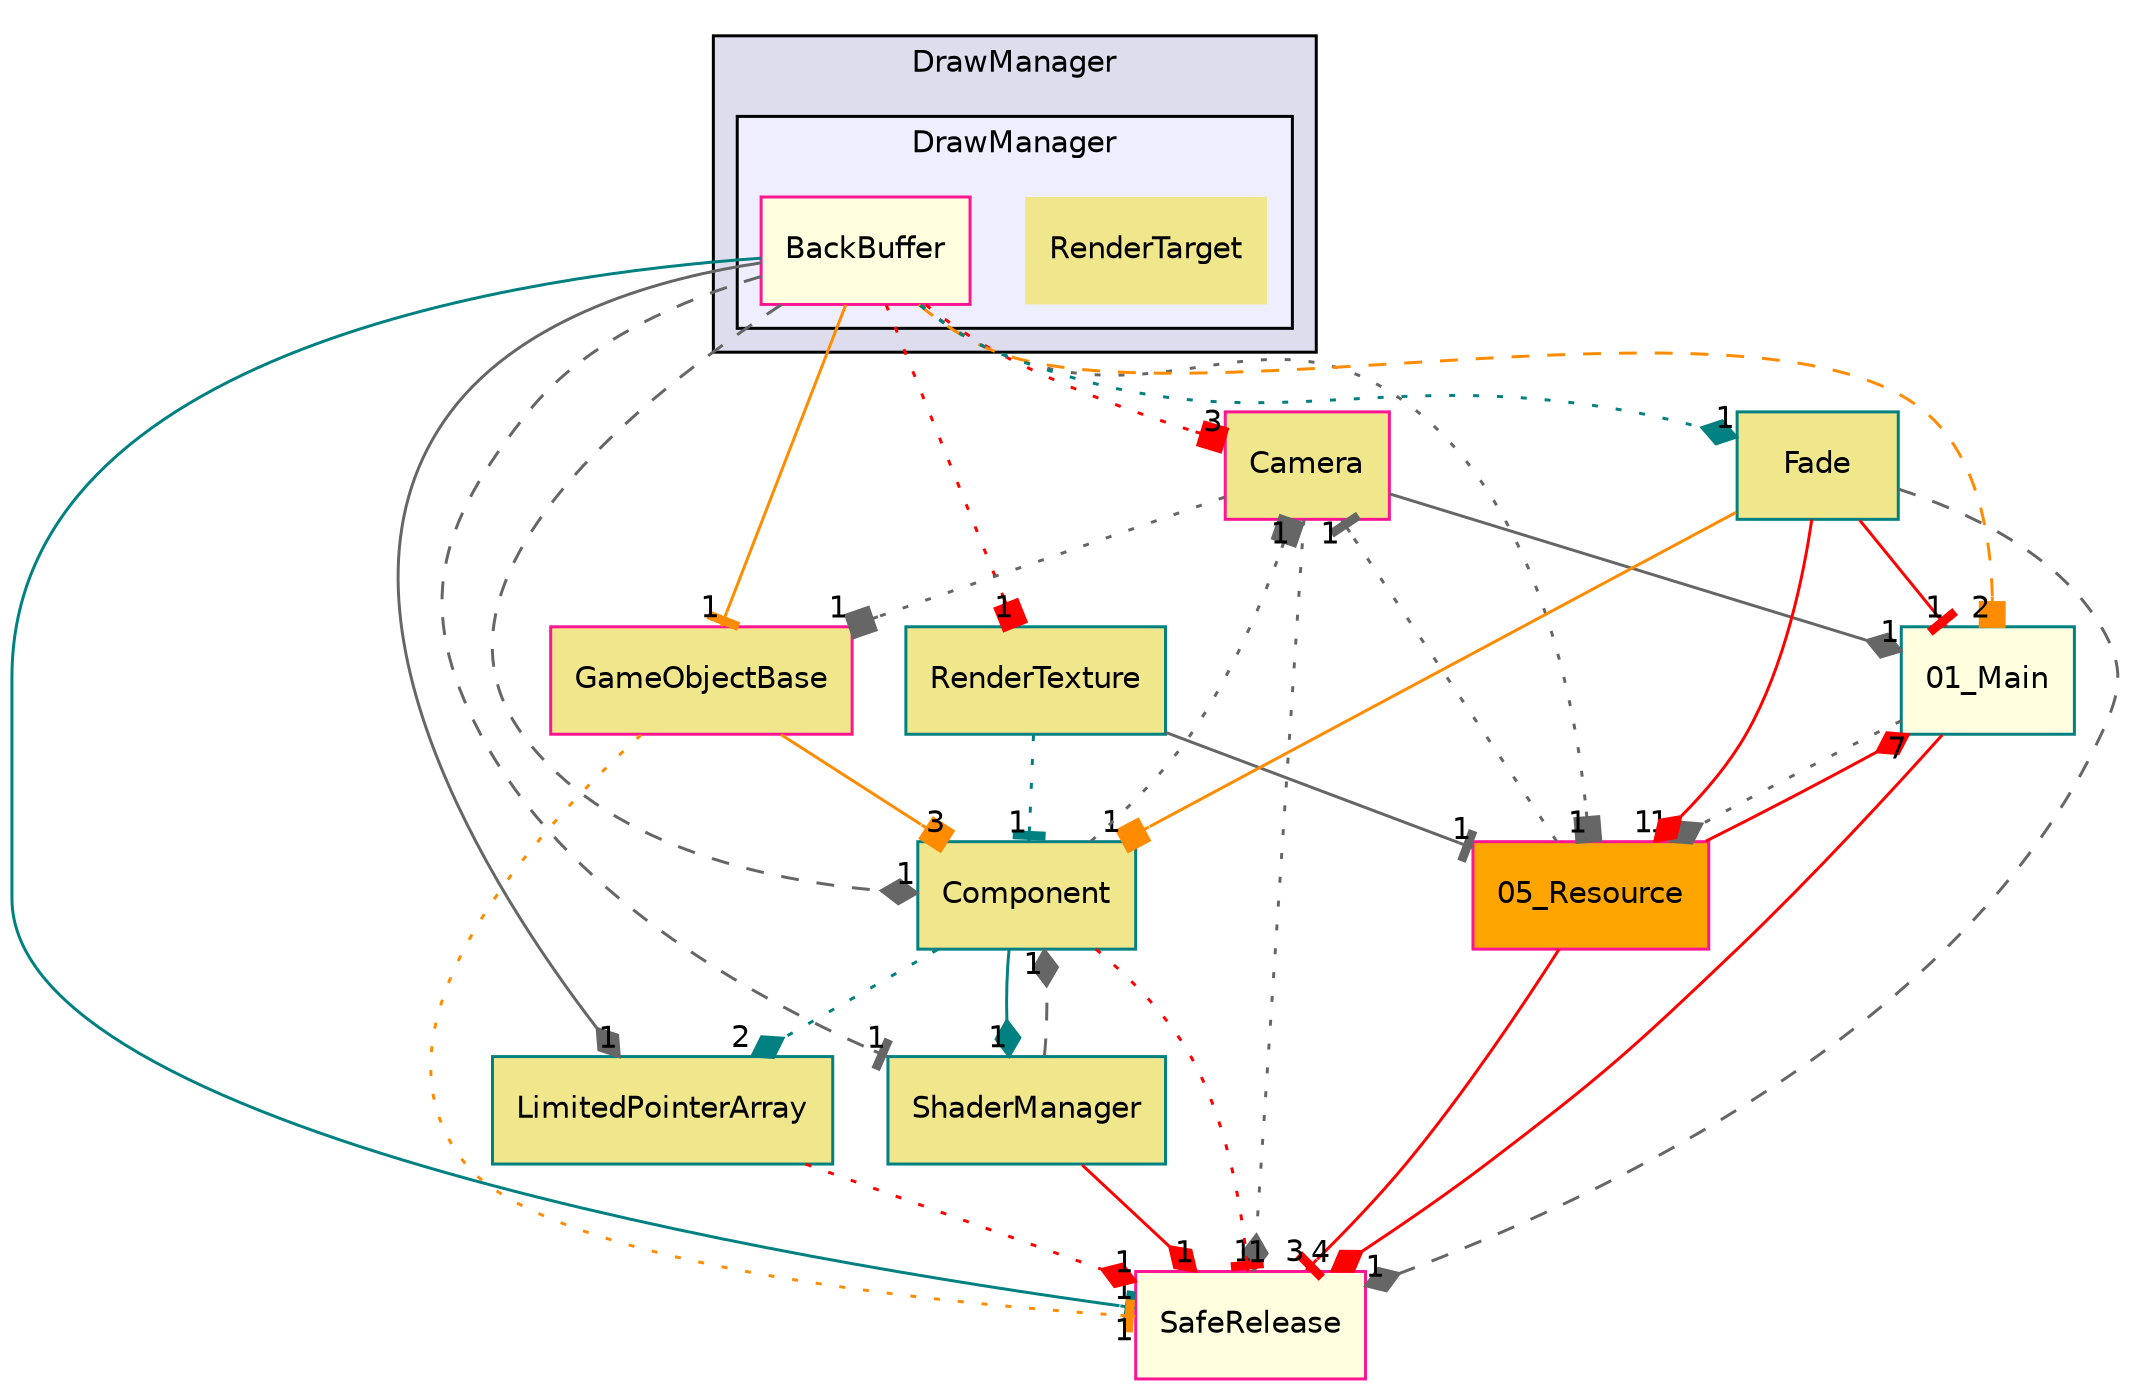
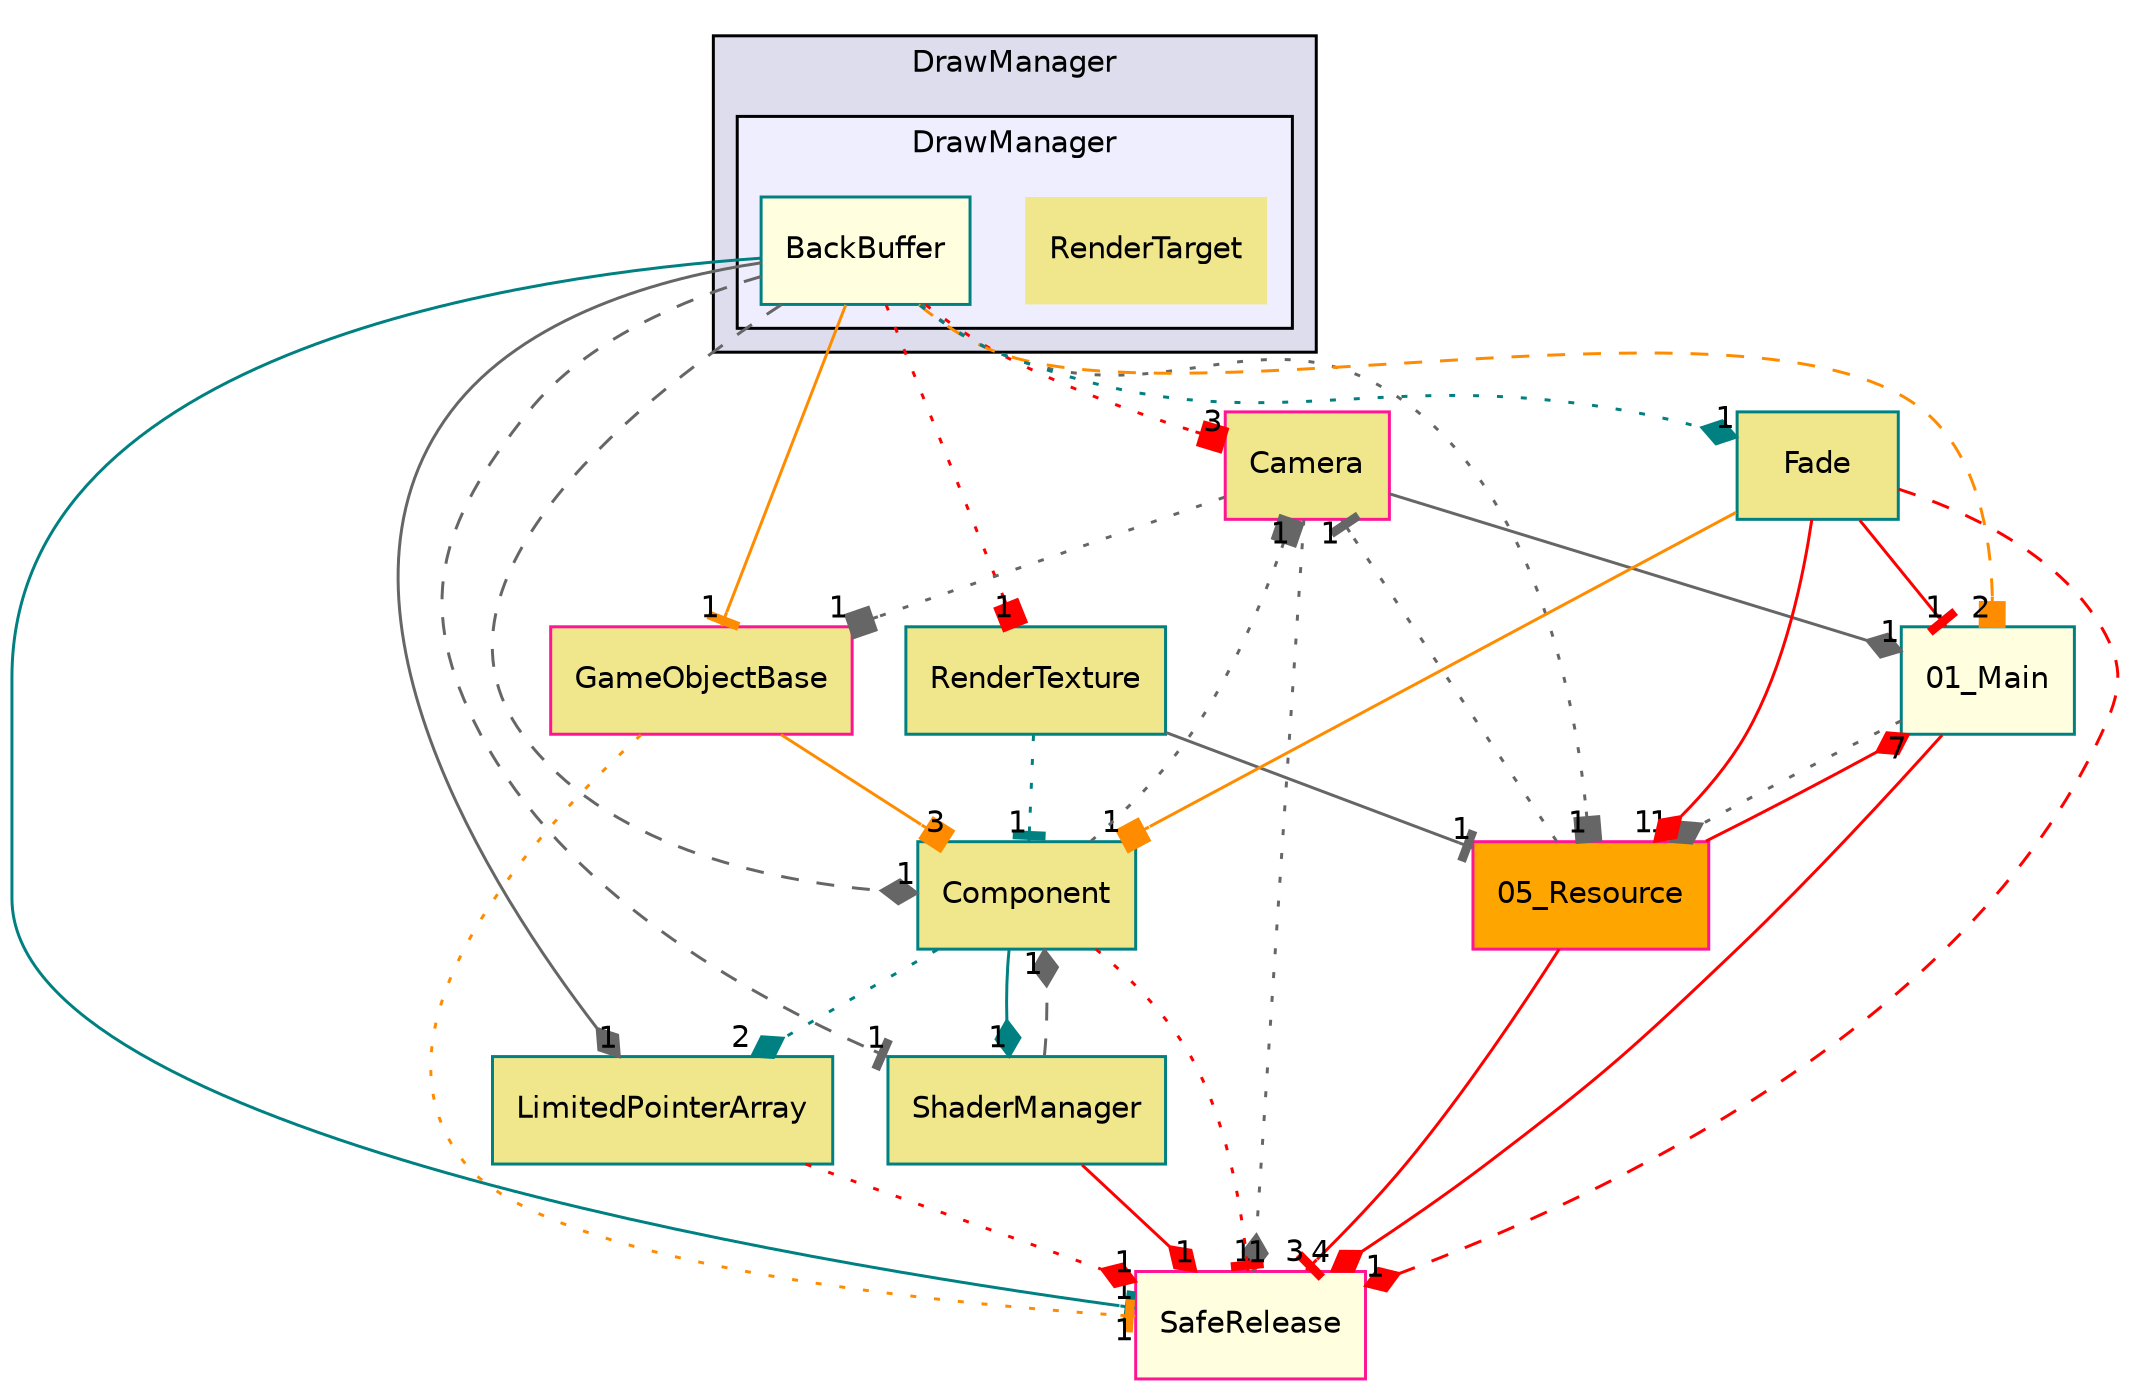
  digraph {
    compound=true
    node [fontname=Helvetica fontsize=10 shape=box style=filled fillcolor=khaki color=deeppink]
    edge [headlabel=1 labeldistance=1.5 labelfontname=Helvetica labelfontsize=10 color=gray40 style=dotted arrowhead=diamond]
    n1 [label=RenderTarget shape=plaintext]
-   n2 [fillcolor=lightyellow label=BackBuffer]
+   n2 [color=teal fillcolor=lightyellow label=BackBuffer]
    n3 [label=Camera]
    n4 [label=SafeRelease fillcolor=lightyellow]
    n5 [label=LimitedPointerArray color=teal]
    n6 [fillcolor=orange label="05_Resource"]
    n7 [color=teal fillcolor=lightyellow label="01_Main"]
    n8 [label=RenderTexture color=teal]
    n9 [label=Fade color=teal]
    n10 [label=ShaderManager color=teal]
    n11 [label=GameObjectBase]
    n12 [color=teal label=Component]
    subgraph cluster_1 {
      bgcolor="#ddddee"
      fontname=Helvetica
      fontsize=10
      label=DrawManager
      pencolor=black
      subgraph cluster_2 {
        bgcolor="#eeeeff"
        fontname=Helvetica
        fontsize=10
        pencolor=black
        n1
        n2
      }
    }
    n2 -> n3 [headlabel=3 color=red arrowhead=box]
    n2 -> n4 [color=teal style=solid arrowhead=tee]
    n2 -> n5 [style=solid]
    n2 -> n6 [arrowhead=box]
    n2 -> n7 [headlabel=2 color=darkorange style=dashed arrowhead=box]
    n2 -> n8 [color=red arrowhead=box]
    n2 -> n9 [color=teal]
    n2 -> n10 [style=dashed arrowhead=tee]
    n2 -> n11 [color=darkorange style=solid arrowhead=tee]
    n2 -> n12 [style=dashed]
    n3 -> n4
    n3 -> n7 [style=solid]
    n3 -> n11 [arrowhead=box]
    n5 -> n4 [color=red]
    n6 -> n3 [arrowhead=tee]
    n6 -> n4 [headlabel=3 color=red style=solid arrowhead=tee]
    n6 -> n7 [headlabel=7 color=red style=solid]
    n7 -> n4 [headlabel=4 color=red style=solid]
    n7 -> n6
    n8 -> n6 [style=solid arrowhead=tee]
    n8 -> n12 [color=teal arrowhead=tee]
-   n9 -> n4 [style=dashed]
+   n9 -> n4 [color=red style=dashed]
    n9 -> n6 [color=red style=solid]
    n9 -> n7 [color=red style=solid arrowhead=tee]
    n9 -> n12 [color=darkorange style=solid arrowhead=box]
    n10 -> n4 [color=red style=solid]
    n10 -> n12 [style=dashed]
    n11 -> n4 [color=darkorange arrowhead=tee]
    n11 -> n12 [headlabel=3 color=darkorange style=solid arrowhead=box]
    n12 -> n3 [arrowhead=box]
    n12 -> n4 [color=red arrowhead=tee]
    n12 -> n5 [headlabel=2 color=teal]
    n12 -> n10 [color=teal style=solid]
  }
